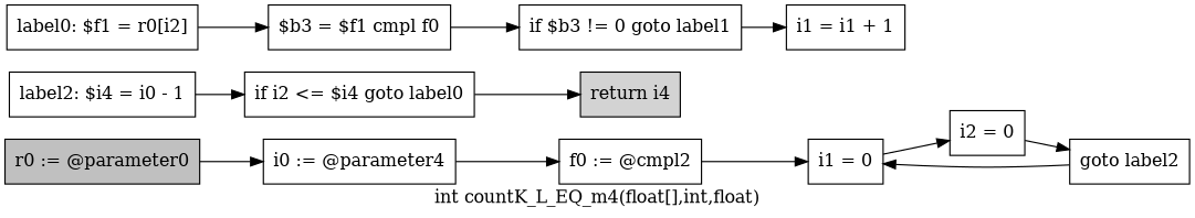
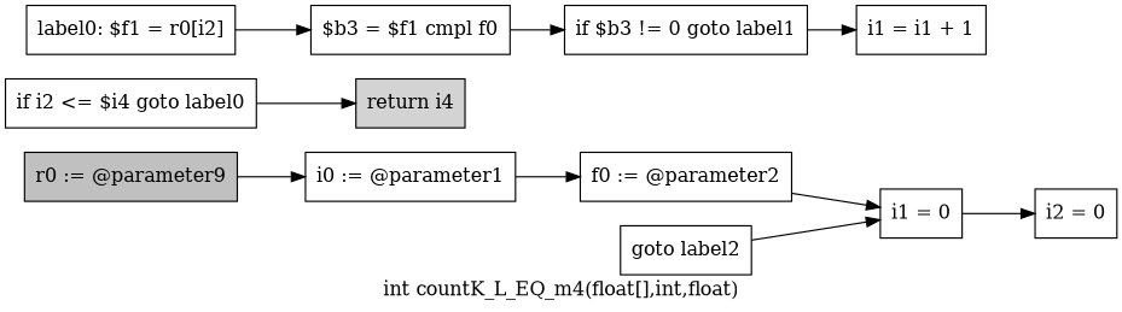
  digraph {
    label="int countK_L_EQ_m4(float[],int,float)"
    rankdir=LR
    node [shape=box]
-   n1 [fillcolor=gray label="r0 := @parameter0" style=filled]
-   n2 [label="i0 := @parameter4"]
-   n3 [label="f0 := @cmpl2"]
+   n1 [fillcolor=gray label="r0 := @parameter9" style=filled]
+   n2 [label="i0 := @parameter1"]
+   n3 [label="f0 := @parameter2"]
    n4 [label="i1 = 0"]
    n5 [label="i2 = 0"]
    n6 [label="goto label2"]
-   n7 [label="label2: $i4 = i0 - 1"]
    n8 [label="if i2 <= $i4 goto label0"]
    n9 [fillcolor=lightgray label="return i4" style=filled]
    n10 [label="label0: $f1 = r0[i2]"]
    n11 [label="$b3 = $f1 cmpl f0"]
    n12 [label="if $b3 != 0 goto label1"]
    n13 [label="i1 = i1 + 1"]
    n1 -> n2
    n2 -> n3
    n3 -> n4
    n4 -> n5
-   n5 -> n6
    n6 -> n4
-   n7 -> n8
    n8 -> n9
    n10 -> n11
    n11 -> n12
    n12 -> n13
  }
